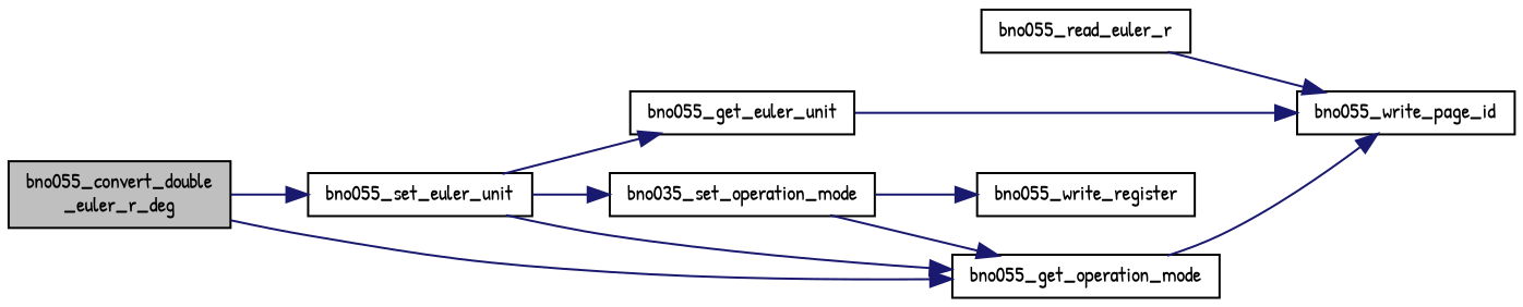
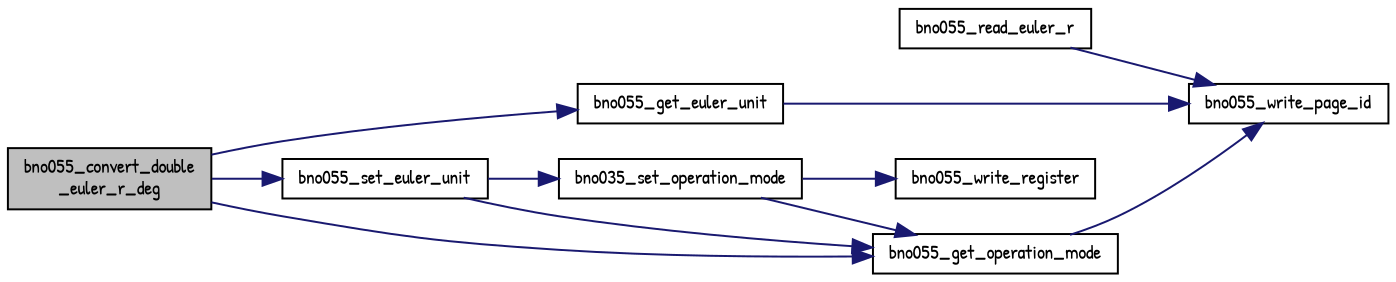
  digraph {
    fontname="Patrick Hand"
    rankdir=LR
    node [color=black fillcolor=white fontname="Patrick Hand" fontsize=10 shape=record style=filled]
    edge [color=midnightblue fontname="Patrick Hand" fontsize=10 labelfontname=Helvetica labelfontsize=10 style=solid]
    n1 [fillcolor=grey75 fontcolor=black height=0.2 label="bno055_convert_double\l_euler_r_deg" width=0.4]
    n2 [height=0.2 label=bno055_get_euler_unit width=0.4]
    n3 [height=0.2 label=bno055_set_euler_unit width=0.4]
    n4 [height=0.2 label=bno055_get_operation_mode width=0.4]
    n5 [height=0.2 label=bno055_write_page_id width=0.4]
    n6 [height=0.2 label=bno035_set_operation_mode width=0.4]
    n7 [height=0.2 label=bno055_read_euler_r width=0.4]
    n8 [height=0.2 label=bno055_write_register width=0.4]
-   n3 -> n2
+   n1 -> n2
    n1 -> n3
    n1 -> n4
    n2 -> n5
    n3 -> n4
    n3 -> n6
    n4 -> n5
    n6 -> n4
    n6 -> n8
    n7 -> n5
  }
